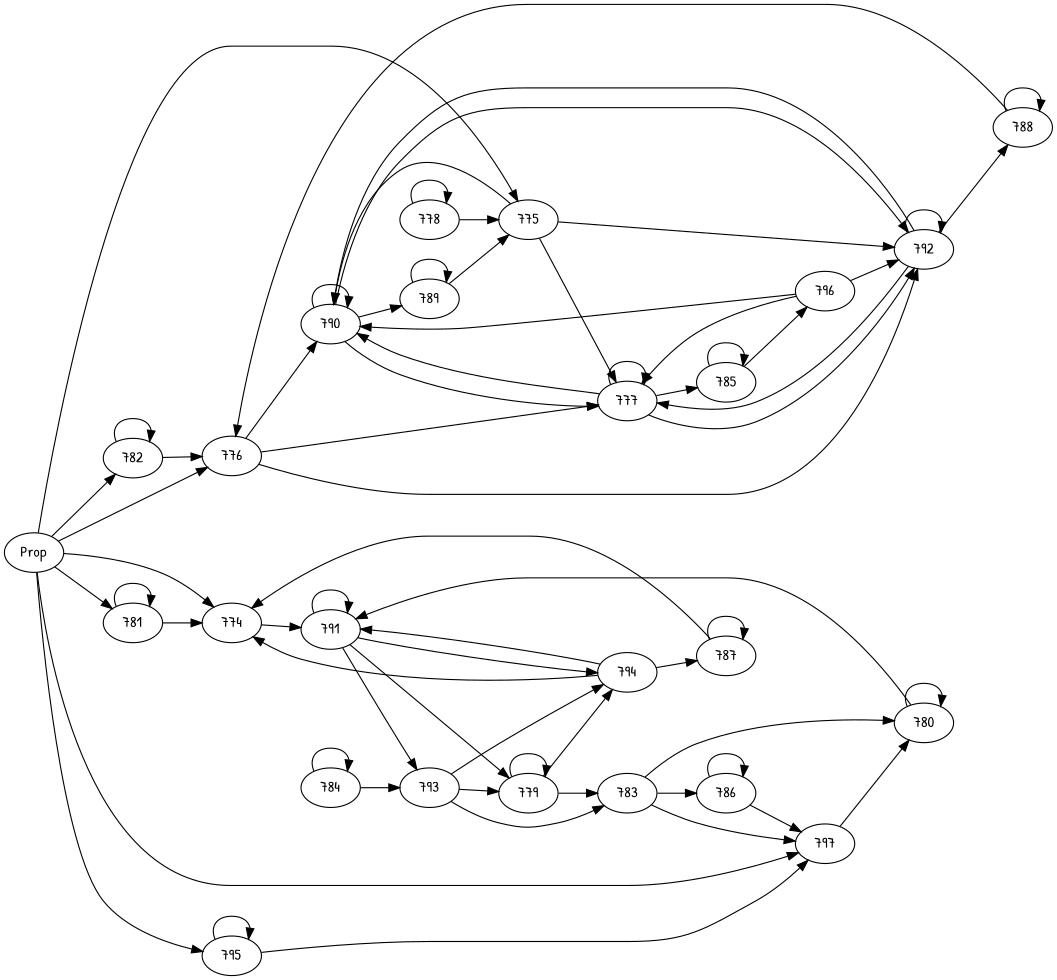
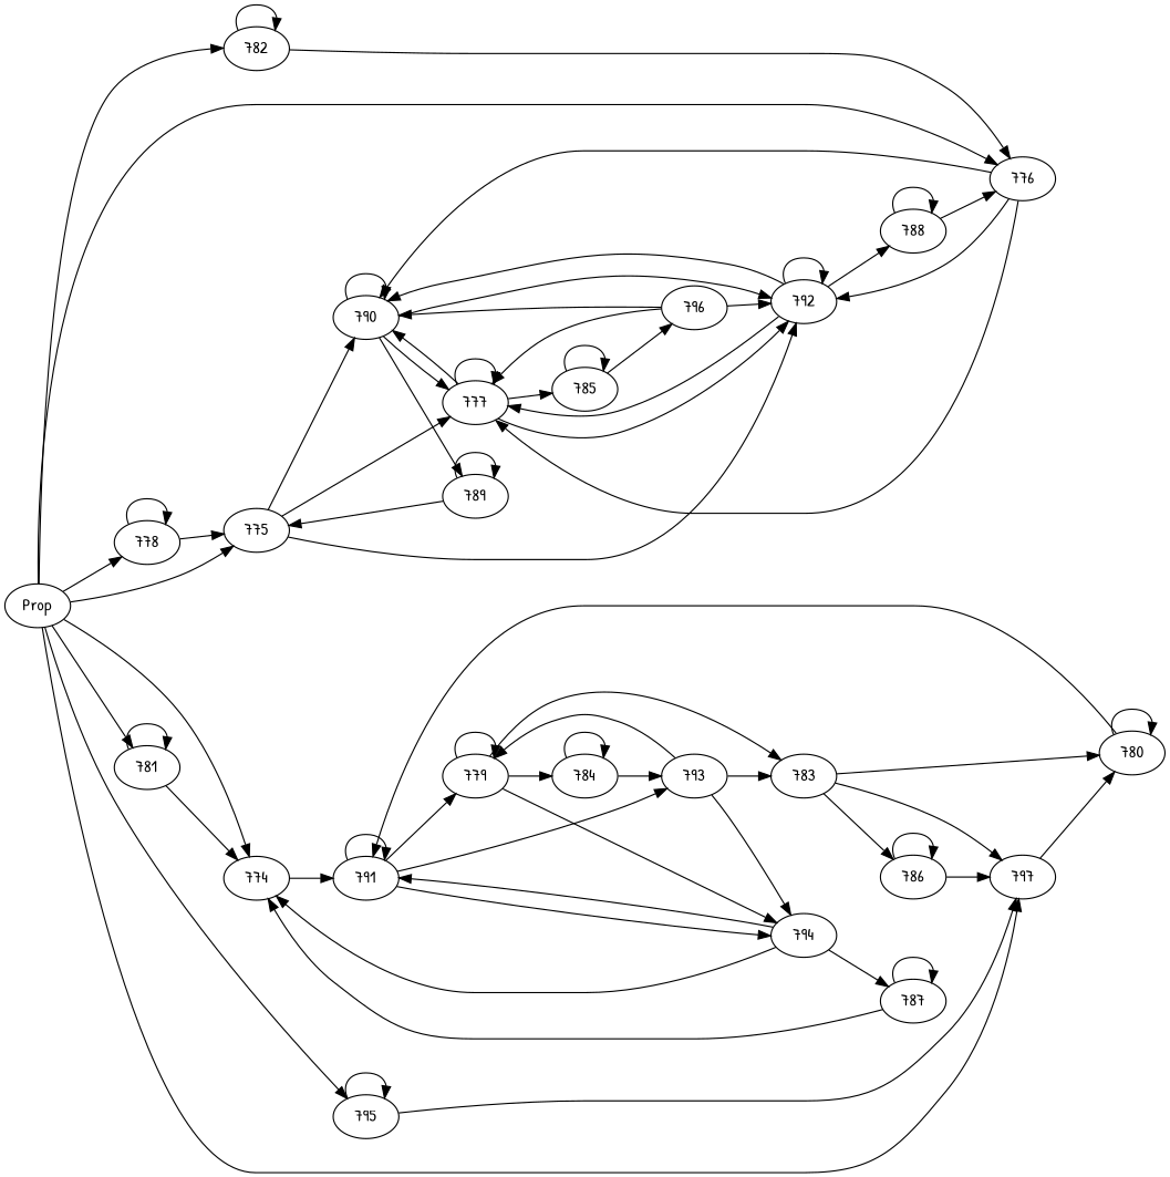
  digraph {
    fontname="Patrick Hand"
    rankdir=LR
    node [fontname="Patrick Hand"]
    edge [fontname="Patrick Hand"]
    Prop
    778
    776
    774
    797
    781
    795
    775
    782
    790
    777
    792
    791
    780
    789
    785
    788
    794
    779
    793
    796
    787
    783
    784
    786
+   Prop -> 778
    Prop -> 776
    Prop -> 774
    Prop -> 797
    Prop -> 781
    Prop -> 795
    Prop -> 775
    Prop -> 782
    778 -> 778
    778 -> 775
    776 -> 790
    776 -> 777
    776 -> 792
    774 -> 791
    797 -> 780
    781 -> 774
    781 -> 781
    795 -> 797
    795 -> 795
    775 -> 790
    775 -> 777
    775 -> 792
    782 -> 776
    782 -> 782
    790 -> 790
    790 -> 777
    790 -> 792
    790 -> 789
    777 -> 790
    777 -> 777
    777 -> 792
    777 -> 785
    792 -> 790
    792 -> 777
    792 -> 792
    792 -> 788
    791 -> 791
    791 -> 794
    791 -> 779
    791 -> 793
    780 -> 791
    780 -> 780
    789 -> 775
    789 -> 789
    785 -> 785
    785 -> 796
    788 -> 776
    788 -> 788
    794 -> 774
    794 -> 791
    794 -> 787
    779 -> 794
    779 -> 779
    779 -> 783
+   779 -> 784
    793 -> 794
    793 -> 779
    793 -> 783
    796 -> 790
    796 -> 777
    796 -> 792
    787 -> 774
    787 -> 787
    783 -> 797
    783 -> 780
    783 -> 786
    784 -> 793
    784 -> 784
    786 -> 797
    786 -> 786
  }
